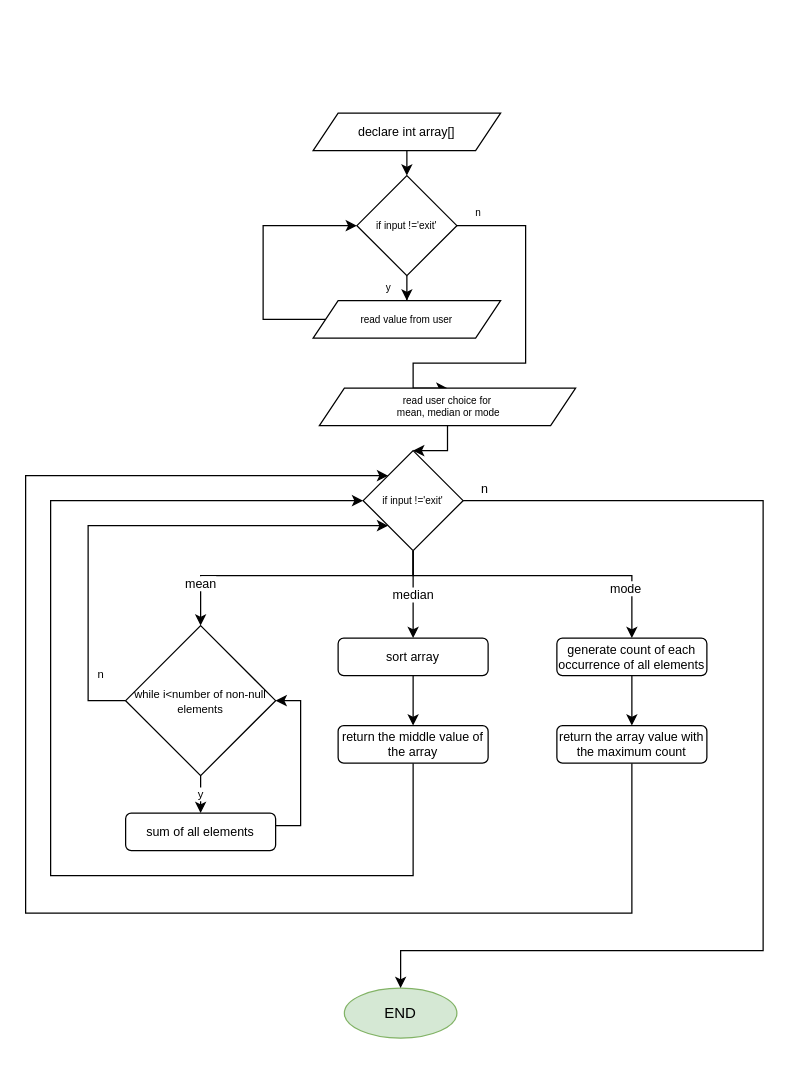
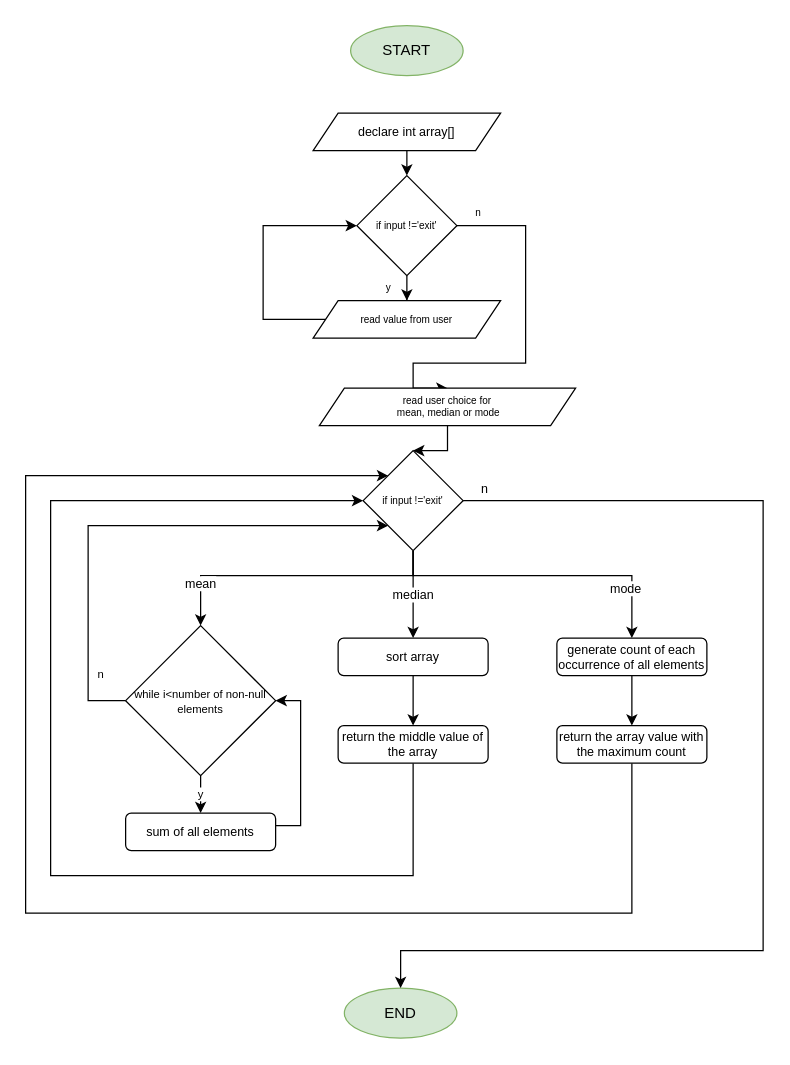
  <mxCell id="0" />
  <mxCell id="1" parent="0" />
+ <mxCell id="2" value="START" style="ellipse;whiteSpace=wrap;html=1;fillColor=#d5e8d4;strokeColor=#82b366;" vertex="1" parent="1"><mxGeometry x="280" y="20" width="90" height="40" as="geometry" /></mxCell>
  <mxCell id="3" value="END" style="ellipse;whiteSpace=wrap;html=1;fillColor=#d5e8d4;strokeColor=#82b366;" vertex="1" parent="1"><mxGeometry x="275" y="790" width="90" height="40" as="geometry" /></mxCell>
  <mxCell id="4" style="edgeStyle=orthogonalEdgeStyle;rounded=0;orthogonalLoop=1;jettySize=auto;html=1;exitX=0.5;exitY=1;exitDx=0;exitDy=0;entryX=0.5;entryY=0;entryDx=0;entryDy=0;fontSize=8;" edge="1" parent="1" source="5" target="10"><mxGeometry relative="1" as="geometry"><mxPoint x="325" y="170" as="targetPoint" /></mxGeometry></mxCell>
  <mxCell id="5" value="&lt;font style=&quot;font-size: 10px;&quot;&gt;declare int array[]&lt;/font&gt;" style="shape=parallelogram;perimeter=parallelogramPerimeter;whiteSpace=wrap;html=1;fixedSize=1;fontSize=8;" vertex="1" parent="1"><mxGeometry x="250" y="90" width="150" height="30" as="geometry" /></mxCell>
  <mxCell id="6" style="edgeStyle=orthogonalEdgeStyle;rounded=0;orthogonalLoop=1;jettySize=auto;html=1;exitX=0;exitY=0.5;exitDx=0;exitDy=0;fontSize=8;entryX=0;entryY=0.5;entryDx=0;entryDy=0;" edge="1" parent="1" source="7" target="10"><mxGeometry relative="1" as="geometry"><mxPoint x="170" y="260" as="targetPoint" /><Array as="points"><mxPoint x="210" y="255" /><mxPoint x="210" y="180" /></Array></mxGeometry></mxCell>
  <mxCell id="7" value="read value from user" style="shape=parallelogram;perimeter=parallelogramPerimeter;whiteSpace=wrap;html=1;fixedSize=1;fontSize=8;" vertex="1" parent="1"><mxGeometry x="250" y="240" width="150" height="30" as="geometry" /></mxCell>
  <mxCell id="8" value="y" style="edgeStyle=orthogonalEdgeStyle;rounded=0;orthogonalLoop=1;jettySize=auto;html=1;entryX=0.5;entryY=0;entryDx=0;entryDy=0;fontSize=8;" edge="1" parent="1" source="10" target="7"><mxGeometry x="-0.667" y="-15" relative="1" as="geometry"><mxPoint as="offset" /></mxGeometry></mxCell>
  <mxCell id="9" value="n" style="edgeStyle=orthogonalEdgeStyle;rounded=0;orthogonalLoop=1;jettySize=auto;html=1;exitX=1;exitY=0.5;exitDx=0;exitDy=0;fontSize=8;entryX=0.5;entryY=0;entryDx=0;entryDy=0;" edge="1" parent="1" source="10" target="12"><mxGeometry x="-0.887" y="10" relative="1" as="geometry"><mxPoint x="330" y="405" as="targetPoint" /><Array as="points"><mxPoint x="420" y="180" /><mxPoint x="420" y="290" /><mxPoint x="330" y="290" /></Array><mxPoint as="offset" /></mxGeometry></mxCell>
  <mxCell id="10" value="if input !='exit'" style="rhombus;whiteSpace=wrap;html=1;fontSize=8;" vertex="1" parent="1"><mxGeometry x="285" y="140" width="80" height="80" as="geometry" /></mxCell>
  <mxCell id="11" style="edgeStyle=orthogonalEdgeStyle;rounded=0;orthogonalLoop=1;jettySize=auto;html=1;entryX=0.5;entryY=0;entryDx=0;entryDy=0;fontSize=8;" edge="1" parent="1" source="12" target="17"><mxGeometry relative="1" as="geometry" /></mxCell>
  <mxCell id="12" value="read user choice for&lt;br&gt;&amp;nbsp;mean, median or mode" style="shape=parallelogram;perimeter=parallelogramPerimeter;whiteSpace=wrap;html=1;fixedSize=1;fontSize=8;" vertex="1" parent="1"><mxGeometry x="255" y="310" width="205" height="30" as="geometry" /></mxCell>
  <mxCell id="13" value="n" style="edgeStyle=orthogonalEdgeStyle;rounded=0;orthogonalLoop=1;jettySize=auto;html=1;exitX=1;exitY=0.5;exitDx=0;exitDy=0;fontSize=10;entryX=0.5;entryY=0;entryDx=0;entryDy=0;" edge="1" parent="1" source="17" target="3"><mxGeometry x="-0.962" y="10" relative="1" as="geometry"><Array as="points"><mxPoint x="610" y="400" /><mxPoint x="610" y="760" /><mxPoint x="320" y="760" /><mxPoint x="320" y="780" /></Array><mxPoint as="offset" /></mxGeometry></mxCell>
  <mxCell id="14" value="median" style="edgeStyle=orthogonalEdgeStyle;rounded=0;orthogonalLoop=1;jettySize=auto;html=1;fontSize=10;entryX=0.5;entryY=0;entryDx=0;entryDy=0;" edge="1" parent="1" source="17" target="21"><mxGeometry relative="1" as="geometry"><mxPoint x="330" y="490" as="targetPoint" /></mxGeometry></mxCell>
  <mxCell id="15" value="mode" style="edgeStyle=orthogonalEdgeStyle;rounded=0;orthogonalLoop=1;jettySize=auto;html=1;entryX=0.5;entryY=0;entryDx=0;entryDy=0;fontSize=10;" edge="1" parent="1" source="17" target="19"><mxGeometry x="0.673" y="-5" relative="1" as="geometry"><Array as="points"><mxPoint x="330" y="460" /><mxPoint x="505" y="460" /></Array><mxPoint as="offset" /></mxGeometry></mxCell>
  <mxCell id="16" value="mean" style="edgeStyle=orthogonalEdgeStyle;rounded=0;orthogonalLoop=1;jettySize=auto;html=1;exitX=0.5;exitY=1;exitDx=0;exitDy=0;entryX=0.5;entryY=0;entryDx=0;entryDy=0;fontSize=10;" edge="1" parent="1" source="17" target="24"><mxGeometry x="0.704" relative="1" as="geometry"><mxPoint x="160" y="500" as="targetPoint" /><Array as="points"><mxPoint x="330" y="460" /><mxPoint x="160" y="460" /></Array><mxPoint as="offset" /></mxGeometry></mxCell>
  <mxCell id="17" value="if input !='exit'" style="rhombus;whiteSpace=wrap;html=1;fontSize=8;" vertex="1" parent="1"><mxGeometry x="290" y="360" width="80" height="80" as="geometry" /></mxCell>
  <mxCell id="18" style="edgeStyle=orthogonalEdgeStyle;rounded=0;orthogonalLoop=1;jettySize=auto;html=1;entryX=0.5;entryY=0;entryDx=0;entryDy=0;fontSize=9;" edge="1" parent="1" source="19" target="30"><mxGeometry relative="1" as="geometry" /></mxCell>
  <mxCell id="19" value="generate count of each occurrence of all elements" style="rounded=1;whiteSpace=wrap;html=1;fontSize=10;" vertex="1" parent="1"><mxGeometry x="445" y="510" width="120" height="30" as="geometry" /></mxCell>
  <mxCell id="20" style="edgeStyle=orthogonalEdgeStyle;rounded=0;orthogonalLoop=1;jettySize=auto;html=1;entryX=0.5;entryY=0;entryDx=0;entryDy=0;fontSize=9;" edge="1" parent="1" source="21" target="28"><mxGeometry relative="1" as="geometry" /></mxCell>
  <mxCell id="21" value="sort array" style="rounded=1;whiteSpace=wrap;html=1;fontSize=10;" vertex="1" parent="1"><mxGeometry x="270" y="510" width="120" height="30" as="geometry" /></mxCell>
  <mxCell id="22" value="y" style="edgeStyle=orthogonalEdgeStyle;rounded=0;orthogonalLoop=1;jettySize=auto;html=1;entryX=0.5;entryY=0;entryDx=0;entryDy=0;fontSize=9;" edge="1" parent="1" source="24" target="26"><mxGeometry relative="1" as="geometry" /></mxCell>
  <mxCell id="23" value="n" style="edgeStyle=orthogonalEdgeStyle;rounded=0;orthogonalLoop=1;jettySize=auto;html=1;fontSize=9;entryX=0;entryY=1;entryDx=0;entryDy=0;" edge="1" parent="1" source="24" target="17"><mxGeometry x="-0.75" y="-10" relative="1" as="geometry"><mxPoint x="280" y="400" as="targetPoint" /><Array as="points"><mxPoint x="70" y="560" /><mxPoint x="70" y="420" /></Array><mxPoint as="offset" /></mxGeometry></mxCell>
  <mxCell id="24" value="&lt;font style=&quot;font-size: 9px;&quot;&gt;while i&amp;lt;number of non-null elements&lt;/font&gt;" style="rhombus;whiteSpace=wrap;html=1;fontSize=10;" vertex="1" parent="1"><mxGeometry x="100" y="500" width="120" height="120" as="geometry" /></mxCell>
  <mxCell id="25" style="edgeStyle=orthogonalEdgeStyle;rounded=0;orthogonalLoop=1;jettySize=auto;html=1;entryX=1;entryY=0.5;entryDx=0;entryDy=0;fontSize=9;" edge="1" parent="1" source="26" target="24"><mxGeometry relative="1" as="geometry"><Array as="points"><mxPoint x="240" y="660" /><mxPoint x="240" y="560" /></Array></mxGeometry></mxCell>
  <mxCell id="26" value="sum of all elements" style="rounded=1;whiteSpace=wrap;html=1;fontSize=10;" vertex="1" parent="1"><mxGeometry x="100" y="650" width="120" height="30" as="geometry" /></mxCell>
  <mxCell id="27" style="edgeStyle=orthogonalEdgeStyle;rounded=0;orthogonalLoop=1;jettySize=auto;html=1;entryX=0;entryY=0.5;entryDx=0;entryDy=0;fontSize=9;" edge="1" parent="1" source="28" target="17"><mxGeometry relative="1" as="geometry"><Array as="points"><mxPoint x="330" y="700" /><mxPoint x="40" y="700" /><mxPoint x="40" y="400" /></Array></mxGeometry></mxCell>
  <mxCell id="28" value="return the middle value of the array" style="rounded=1;whiteSpace=wrap;html=1;fontSize=10;" vertex="1" parent="1"><mxGeometry x="270" y="580" width="120" height="30" as="geometry" /></mxCell>
  <mxCell id="29" style="edgeStyle=orthogonalEdgeStyle;rounded=0;orthogonalLoop=1;jettySize=auto;html=1;fontSize=9;entryX=0;entryY=0;entryDx=0;entryDy=0;" edge="1" parent="1" source="30" target="17"><mxGeometry relative="1" as="geometry"><Array as="points"><mxPoint x="505" y="730" /><mxPoint y="730" x="20" /><mxPoint y="380" x="20" /></Array></mxGeometry></mxCell>
  <mxCell id="30" value="return the array value with the maximum count" style="rounded=1;whiteSpace=wrap;html=1;fontSize=10;" vertex="1" parent="1"><mxGeometry x="445" y="580" width="120" height="30" as="geometry" /></mxCell>
